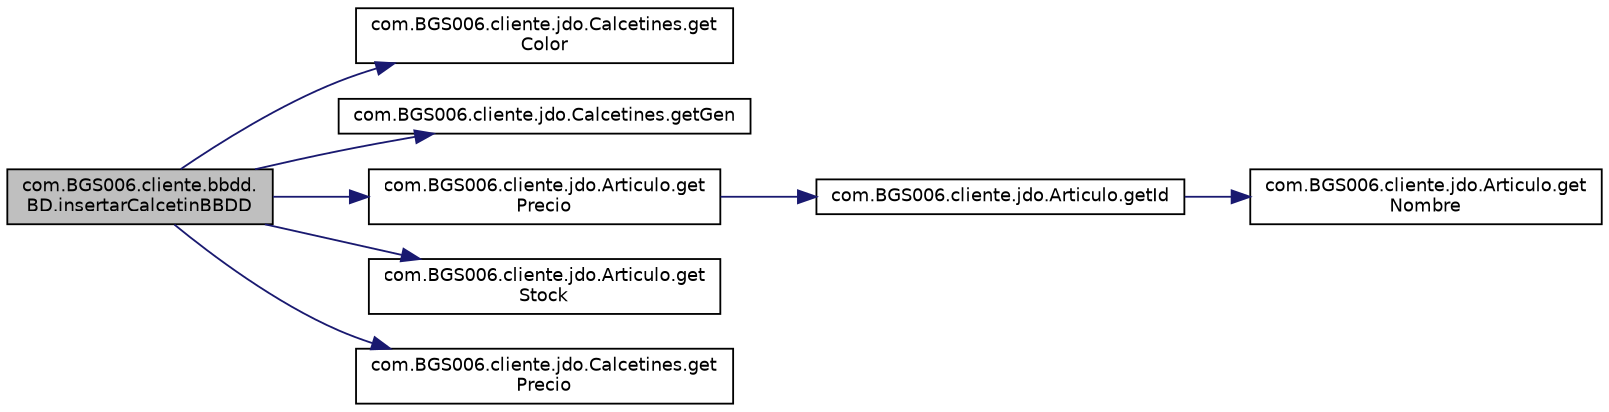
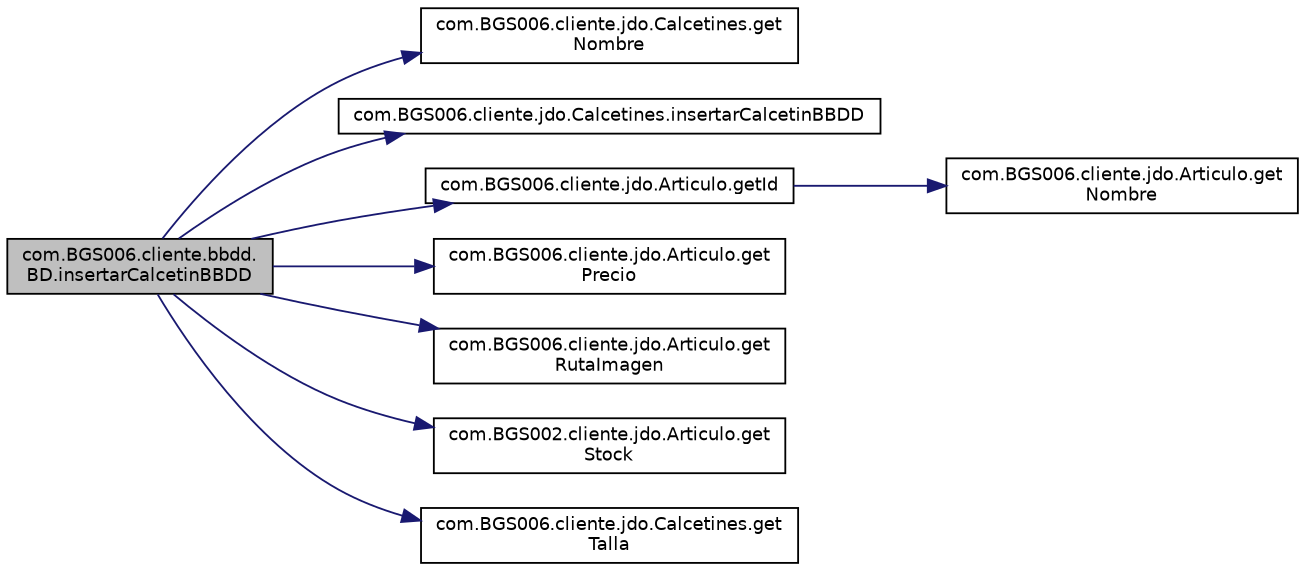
  digraph {
    rankdir=LR
    node [color=black fillcolor=white fontname=Helvetica fontsize=10 shape=record style=filled]
    edge [color=midnightblue fontname=Helvetica fontsize=10 labelfontname=Helvetica labelfontsize=10 style=solid]
    n1 [fillcolor=grey75 fontcolor=black height=0.2 label="com.BGS006.cliente.bbdd.\lBD.insertarCalcetinBBDD" width=0.4]
-   n2 [height=0.2 label="com.BGS006.cliente.jdo.Calcetines.get\lColor" width=0.4]
-   n3 [height=0.2 label="com.BGS006.cliente.jdo.Calcetines.getGen" width=0.4]
+   n2 [height=0.2 label="com.BGS006.cliente.jdo.Calcetines.get\lNombre" width=0.4]
+   n3 [height=0.2 label="com.BGS006.cliente.jdo.Calcetines.insertarCalcetinBBDD" width=0.4]
    n4 [height=0.2 label="com.BGS006.cliente.jdo.Articulo.getId" width=0.4]
    n5 [height=0.2 label="com.BGS006.cliente.jdo.Articulo.get\lPrecio" width=0.4]
-   n7 [height=0.2 label="com.BGS006.cliente.jdo.Articulo.get\lStock" width=0.4]
-   n8 [height=0.2 label="com.BGS006.cliente.jdo.Calcetines.get\lPrecio" width=0.4]
+   n6 [height=0.2 label="com.BGS006.cliente.jdo.Articulo.get\lRutaImagen" width=0.4]
+   n7 [height=0.2 label="com.BGS002.cliente.jdo.Articulo.get\lStock" width=0.4]
+   n8 [height=0.2 label="com.BGS006.cliente.jdo.Calcetines.get\lTalla" width=0.4]
    n9 [height=0.2 label="com.BGS006.cliente.jdo.Articulo.get\lNombre" width=0.4]
    n1 -> n2
    n1 -> n3
-   n5 -> n4
+   n1 -> n4
    n1 -> n5
+   n1 -> n6
    n1 -> n7
    n1 -> n8
    n4 -> n9
  }
